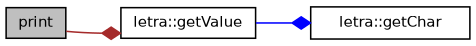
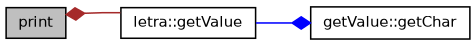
  digraph {
    rankdir=LR
    node [color=black fillcolor=white fontname=Helvetica fontsize=10 shape=record style=filled]
    edge [arrowhead=diamond fontname=Helvetica fontsize=10 labelfontname=Helvetica labelfontsize=10 style=solid]
    n1 [fillcolor=grey75 fontcolor=black height=0.2 label=print width=0.4]
    n2 [height=0.2 label="letra::getValue" width=0.4]
-   n3 [height=0.2 label="letra::getChar" width=0.4]
-   n1 -> n2 [color=brown]
+   n3 [height=0.2 label="getValue::getChar" width=0.4]
+   n2 -> n1 [color=brown]
    n2 -> n3 [color=blue]
  }
